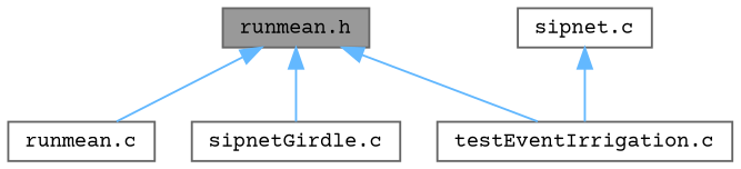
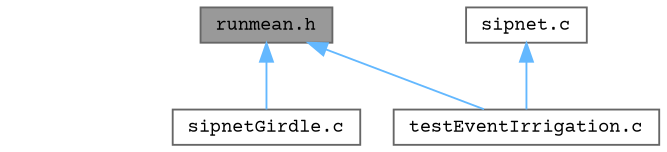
  digraph {
    fontname="Courier Prime"
    node [color=grey40 fillcolor=white fontname="Courier Prime" fontsize=10 shape=box style=filled]
    edge [color=steelblue1 dir=back fontname="Courier Prime" fontsize=10 labelfontname=Helvetica labelfontsize=10 style=solid]
    n1 [color=gray40 fillcolor=grey60 fontcolor=black height=0.2 label="runmean.h" width=0.4]
-   n2 [height=0.2 label="runmean.c" width=0.4]
    n3 [height=0.2 label="sipnetGirdle.c" width=0.4]
    n4 [height=0.2 label="testEventIrrigation.c" width=0.4]
    n5 [height=0.2 label="sipnet.c" width=0.4]
-   n1 -> n2
    n1 -> n3
    n1 -> n4
    n5 -> n4
  }
